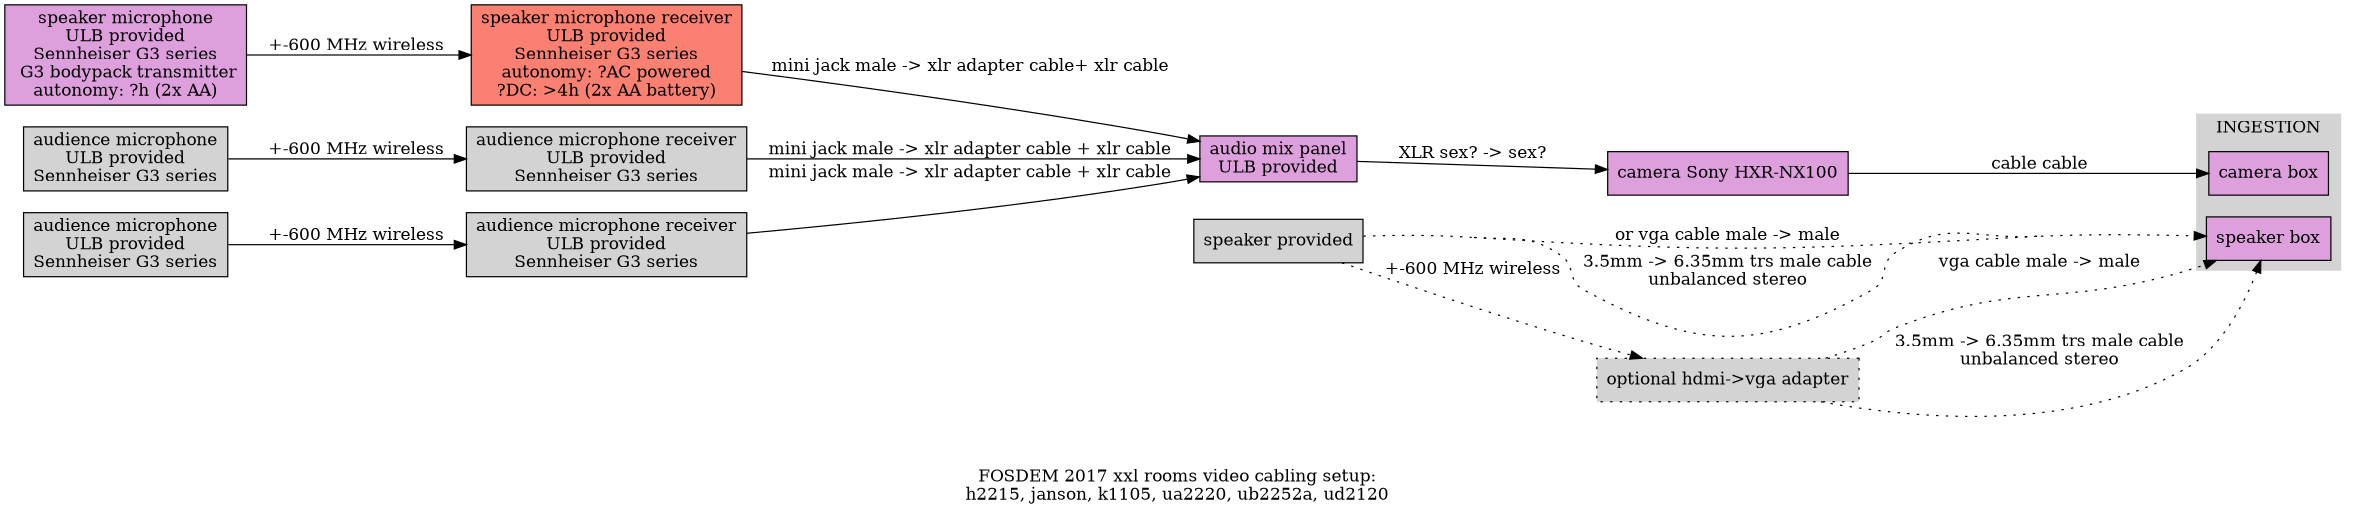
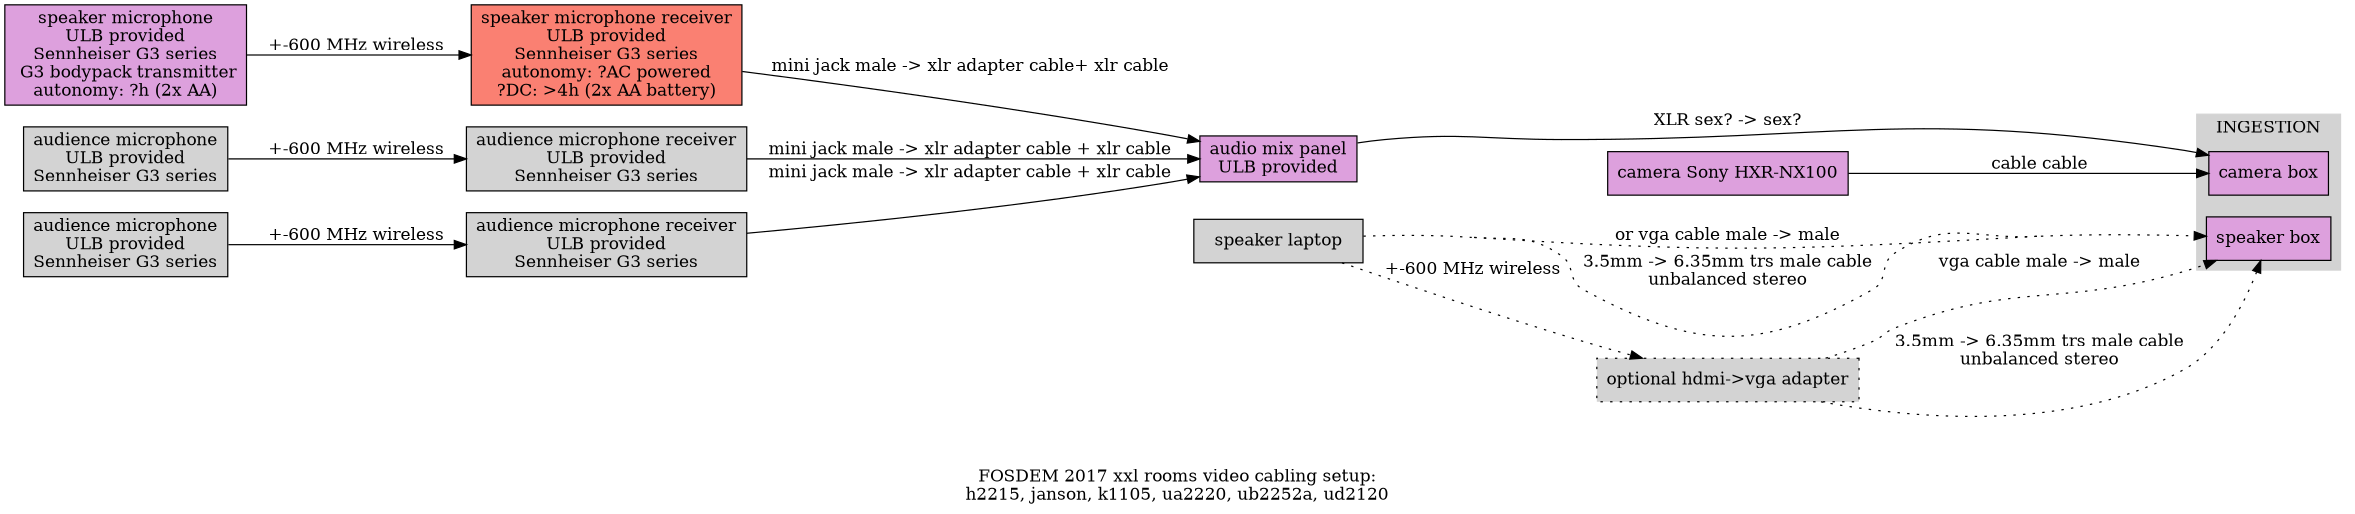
  digraph {
    concentrate=true
    label="FOSDEM 2017 xxl rooms video cabling setup:\nh2215, janson, k1105, ua2220, ub2252a, ud2120"
    rankdir=LR
    node [fillcolor=lightgrey shape=box style=filled]
    n1 [fillcolor=plum label="camera box"]
    n2 [fillcolor=plum label="speaker box"]
    n3 [fillcolor=plum label="speaker microphone\nULB provided\nSennheiser G3 series\n G3 bodypack transmitter\nautonomy: ?h (2x AA)"]
    n4 [fillcolor=salmon label="speaker microphone receiver\nULB provided\nSennheiser G3 series\nautonomy: ?AC powered\n?DC: >4h (2x AA battery)"]
    n5 [fillcolor=plum label="audio mix panel\nULB provided"]
    n6 [fillcolor=plum label="camera Sony HXR-NX100"]
    n7 [label="audience microphone\nULB provided\nSennheiser G3 series"]
    n8 [label="audience microphone receiver\nULB provided\nSennheiser G3 series"]
    n9 [label="audience microphone\nULB provided\nSennheiser G3 series"]
    n10 [label="audience microphone receiver\nULB provided\nSennheiser G3 series"]
-   n11 [label="speaker provided"]
+   n11 [label="speaker laptop"]
    n12 [label="optional hdmi->vga adapter" style="dotted,filled"]
    subgraph sub_1 {
      subgraph cluster_2 {
        color=lightgrey
        label=INGESTION
        style=filled
        n1
        n2
      }
    }
    n3 -> n4 [label="+-600 MHz wireless"]
    n4 -> n5 [label="mini jack male -> xlr adapter cable+ xlr cable"]
-   n5 -> n6 [label="XLR sex? -> sex?"]
+   n5 -> n1 [label="XLR sex? -> sex?"]
    n6 -> n1 [label="cable cable"]
    n7 -> n8 [label="+-600 MHz wireless"]
    n8 -> n5 [label="mini jack male -> xlr adapter cable + xlr cable"]
    n9 -> n10 [label="+-600 MHz wireless"]
    n10 -> n5 [label="mini jack male -> xlr adapter cable + xlr cable"]
    n11 -> n2 [label="or vga cable male -> male" style=dotted]
    n11 -> n2 [label="3.5mm -> 6.35mm trs male cable\nunbalanced stereo" style=dotted]
    n11 -> n12 [label="+-600 MHz wireless" style=dotted]
    n12 -> n2 [label="vga cable male -> male" style=dotted]
    n12 -> n2 [label="3.5mm -> 6.35mm trs male cable\nunbalanced stereo" style=dotted]
  }
